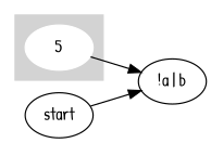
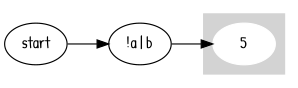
  digraph {
    fontname="Patrick Hand"
    rankdir=LR
    node [fontname="Patrick Hand"]
    edge [fontname="Patrick Hand"]
    n1 [color=white label=5 style=filled]
    n2 [label=start]
    n3 [label="!a | b"]
    subgraph cluster_1 {
      color=lightgrey
      style=filled
      n1
    }
    n2 -> n3
-   n1 -> n3
+   n3 -> n1
  }
